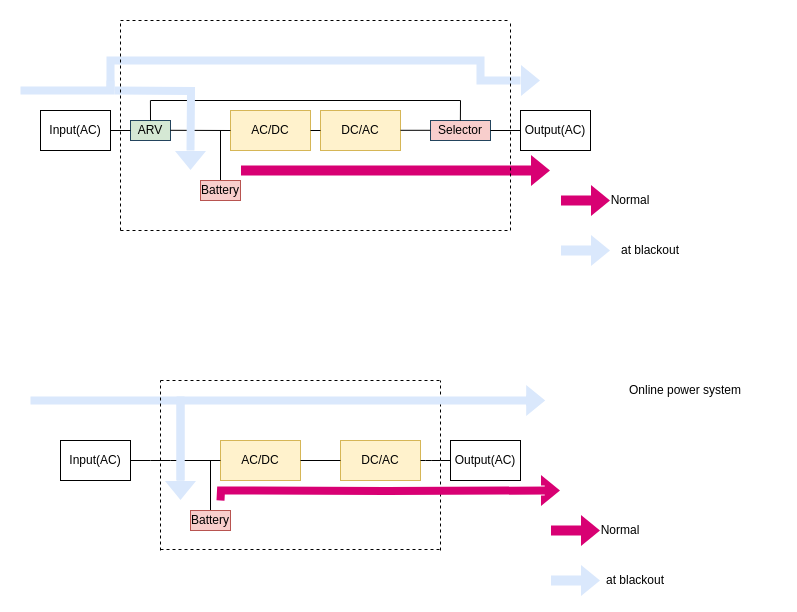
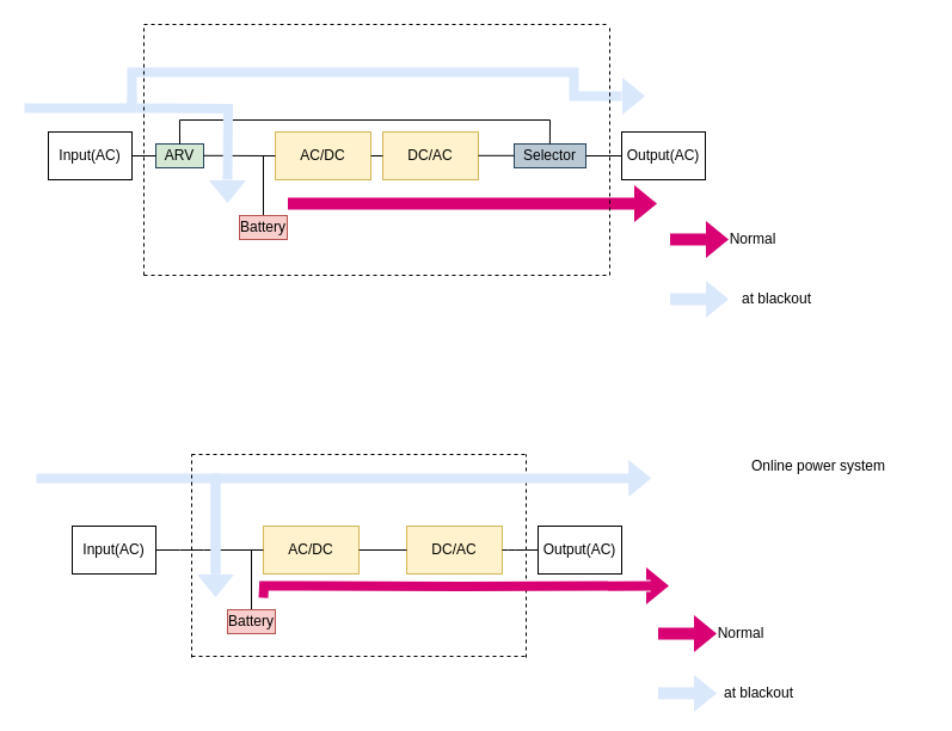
  <mxCell id="0" />
  <mxCell id="1" parent="0" />
  <mxCell id="2" value="AC/DC" style="rounded=0;whiteSpace=wrap;html=1;fillColor=#fff2cc;strokeColor=#d6b656;" vertex="1" parent="1"><mxGeometry x="230" y="110" width="80" height="40" as="geometry" /></mxCell>
  <mxCell id="3" value="DC/AC" style="rounded=0;whiteSpace=wrap;html=1;fillColor=#fff2cc;strokeColor=#d6b656;" vertex="1" parent="1"><mxGeometry x="320" y="110" width="80" height="40" as="geometry" /></mxCell>
  <mxCell id="4" style="edgeStyle=orthogonalEdgeStyle;rounded=0;orthogonalLoop=1;jettySize=auto;html=1;exitX=0;exitY=0.5;exitDx=0;exitDy=0;" edge="1" parent="1" source="5"><mxGeometry relative="1" as="geometry"><mxPoint x="140.027" y="129.96" as="targetPoint" /></mxGeometry></mxCell>
  <mxCell id="5" value="ARV" style="rounded=0;whiteSpace=wrap;html=1;fillColor=#d5e8d4;strokeColor=#23445d;" vertex="1" parent="1"><mxGeometry x="130" y="120" width="40" height="20" as="geometry" /></mxCell>
- <mxCell id="6" value="Selector" style="rounded=0;whiteSpace=wrap;html=1;fillColor=#f8cecc;strokeColor=#23445d;" vertex="1" parent="1"><mxGeometry x="430" y="120" width="60" height="20" as="geometry" /></mxCell>
+ <mxCell id="6" value="Selector" style="rounded=0;whiteSpace=wrap;html=1;fillColor=#bac8d3;strokeColor=#23445d;" vertex="1" parent="1"><mxGeometry x="430" y="120" width="60" height="20" as="geometry" /></mxCell>
  <mxCell id="7" value="" style="endArrow=none;html=1;entryX=0;entryY=0.5;entryDx=0;entryDy=0;" edge="1" parent="1" target="5"><mxGeometry width="50" height="50" relative="1" as="geometry"><mxPoint x="110" y="130" as="sourcePoint" /><mxPoint x="130" y="129.91" as="targetPoint" /></mxGeometry></mxCell>
  <mxCell id="8" value="" style="endArrow=none;html=1;entryX=0;entryY=0.5;entryDx=0;entryDy=0;" edge="1" parent="1" target="2"><mxGeometry width="50" height="50" relative="1" as="geometry"><mxPoint x="170" y="129.8" as="sourcePoint" /><mxPoint x="190" y="110" as="targetPoint" /><Array as="points"><mxPoint x="170" y="130" /></Array></mxGeometry></mxCell>
  <mxCell id="9" value="" style="endArrow=none;html=1;" edge="1" parent="1"><mxGeometry width="50" height="50" relative="1" as="geometry"><mxPoint x="400" y="129.8" as="sourcePoint" /><mxPoint x="430" y="129.8" as="targetPoint" /></mxGeometry></mxCell>
  <mxCell id="10" value="" style="endArrow=none;html=1;entryX=0;entryY=0.5;entryDx=0;entryDy=0;exitX=1;exitY=0.5;exitDx=0;exitDy=0;" edge="1" parent="1" source="2" target="3"><mxGeometry width="50" height="50" relative="1" as="geometry"><mxPoint x="300" y="140" as="sourcePoint" /><mxPoint x="310" y="129.8" as="targetPoint" /></mxGeometry></mxCell>
  <mxCell id="11" value="Input(AC)" style="rounded=0;whiteSpace=wrap;html=1;" vertex="1" parent="1"><mxGeometry x="40" y="110" width="70" height="40" as="geometry" /></mxCell>
  <mxCell id="12" value="Output(AC)" style="rounded=0;whiteSpace=wrap;html=1;" vertex="1" parent="1"><mxGeometry x="520" y="110" width="70" height="40" as="geometry" /></mxCell>
  <mxCell id="13" value="" style="endArrow=none;html=1;exitX=0;exitY=0.5;exitDx=0;exitDy=0;" edge="1" parent="1" source="12"><mxGeometry width="50" height="50" relative="1" as="geometry"><mxPoint x="120" y="140" as="sourcePoint" /><mxPoint x="490" y="130" as="targetPoint" /></mxGeometry></mxCell>
  <mxCell id="14" value="" style="endArrow=none;html=1;" edge="1" parent="1"><mxGeometry width="50" height="50" relative="1" as="geometry"><mxPoint x="150" y="120" as="sourcePoint" /><mxPoint x="149.93" y="100" as="targetPoint" /></mxGeometry></mxCell>
  <mxCell id="15" value="" style="endArrow=none;html=1;" edge="1" parent="1"><mxGeometry width="50" height="50" relative="1" as="geometry"><mxPoint x="150" y="100" as="sourcePoint" /><mxPoint x="460" y="100" as="targetPoint" /><Array as="points"><mxPoint x="150" y="100.2" /></Array></mxGeometry></mxCell>
  <mxCell id="16" value="" style="endArrow=none;html=1;" edge="1" parent="1"><mxGeometry width="50" height="50" relative="1" as="geometry"><mxPoint x="459.88" y="120" as="sourcePoint" /><mxPoint x="460" y="100" as="targetPoint" /></mxGeometry></mxCell>
  <mxCell id="17" value="" style="shape=flexArrow;endArrow=classic;html=1;fillColor=#dae8fc;strokeColor=none;" edge="1" parent="1"><mxGeometry width="50" height="50" relative="1" as="geometry"><mxPoint x="520" y="80" as="sourcePoint" /><mxPoint x="540" y="80" as="targetPoint" /></mxGeometry></mxCell>
  <mxCell id="18" value="" style="shape=filledEdge;rounded=0;fixDash=1;endArrow=none;strokeWidth=10;fillColor=#dae8fc;edgeStyle=orthogonalEdgeStyle;strokeColor=none;" edge="1" parent="1"><mxGeometry width="60" height="40" relative="1" as="geometry"><mxPoint x="520" y="80" as="sourcePoint" /><mxPoint x="110" y="90" as="targetPoint" /><Array as="points"><mxPoint x="480" y="80" /><mxPoint x="480" y="60" /><mxPoint x="110" y="60" /></Array></mxGeometry></mxCell>
  <mxCell id="19" value="" style="shape=filledEdge;rounded=0;fixDash=1;endArrow=none;strokeWidth=10;fillColor=#dae8fc;edgeStyle=orthogonalEdgeStyle;strokeColor=none;" edge="1" parent="1"><mxGeometry width="60" height="40" relative="1" as="geometry"><mxPoint x="20" y="90" as="sourcePoint" /><mxPoint x="110" y="80" as="targetPoint" /><Array as="points"><mxPoint x="110" y="90" /></Array></mxGeometry></mxCell>
  <mxCell id="20" value="" style="shape=filledEdge;rounded=0;fixDash=1;endArrow=none;strokeWidth=10;fillColor=#dae8fc;edgeStyle=orthogonalEdgeStyle;strokeColor=none;" edge="1" parent="1"><mxGeometry width="60" height="40" relative="1" as="geometry"><mxPoint x="114" y="90" as="sourcePoint" /><mxPoint x="190" y="150" as="targetPoint" /></mxGeometry></mxCell>
  <mxCell id="21" value="" style="endArrow=none;html=1;entryX=0.5;entryY=0;entryDx=0;entryDy=0;" edge="1" parent="1" target="22"><mxGeometry width="50" height="50" relative="1" as="geometry"><mxPoint x="220" y="130" as="sourcePoint" /><mxPoint x="210" y="170" as="targetPoint" /></mxGeometry></mxCell>
  <mxCell id="22" value="Battery" style="rounded=0;whiteSpace=wrap;html=1;fillColor=#f8cecc;strokeColor=#b85450;" vertex="1" parent="1"><mxGeometry x="200" y="180" width="40" height="20" as="geometry" /></mxCell>
  <mxCell id="23" value="" style="shape=flexArrow;endArrow=classic;html=1;fillColor=#dae8fc;strokeColor=none;" edge="1" parent="1"><mxGeometry width="50" height="50" relative="1" as="geometry"><mxPoint x="190" y="150" as="sourcePoint" /><mxPoint x="190" y="170" as="targetPoint" /></mxGeometry></mxCell>
  <mxCell id="24" value="" style="shape=flexArrow;endArrow=classic;html=1;fillColor=#d80073;strokeColor=none;" edge="1" parent="1"><mxGeometry width="50" height="50" relative="1" as="geometry"><mxPoint x="240" y="170" as="sourcePoint" /><mxPoint x="550" y="170" as="targetPoint" /></mxGeometry></mxCell>
  <mxCell id="25" value="" style="shape=flexArrow;endArrow=classic;html=1;fillColor=#d80073;strokeColor=none;" edge="1" parent="1" target="27"><mxGeometry width="50" height="50" relative="1" as="geometry"><mxPoint x="560" y="200" as="sourcePoint" /><mxPoint x="610" y="200" as="targetPoint" /></mxGeometry></mxCell>
  <mxCell id="26" value="" style="shape=flexArrow;endArrow=classic;html=1;fillColor=#dae8fc;strokeColor=none;" edge="1" parent="1" target="28"><mxGeometry width="50" height="50" relative="1" as="geometry"><mxPoint x="560" y="250" as="sourcePoint" /><mxPoint x="610" y="250" as="targetPoint" /></mxGeometry></mxCell>
  <mxCell id="27" value="Normal" style="text;html=1;strokeColor=none;fillColor=none;align=center;verticalAlign=middle;whiteSpace=wrap;rounded=0;" vertex="1" parent="1"><mxGeometry x="610" y="190" width="40" height="20" as="geometry" /></mxCell>
  <mxCell id="28" value="at blackout&lt;br&gt;" style="text;html=1;strokeColor=none;fillColor=none;align=center;verticalAlign=middle;whiteSpace=wrap;rounded=0;" vertex="1" parent="1"><mxGeometry x="610" y="240" width="80" height="20" as="geometry" /></mxCell>
  <mxCell id="29" value="" style="endArrow=none;dashed=1;html=1;fillColor=#ffffff;gradientColor=#ffffff;" edge="1" parent="1"><mxGeometry width="50" height="50" relative="1" as="geometry"><mxPoint x="510" y="230" as="sourcePoint" /><mxPoint x="510" y="20" as="targetPoint" /></mxGeometry></mxCell>
  <mxCell id="30" value="" style="endArrow=none;dashed=1;html=1;fillColor=#ffffff;gradientColor=#ffffff;" edge="1" parent="1"><mxGeometry width="50" height="50" relative="1" as="geometry"><mxPoint x="120" y="230" as="sourcePoint" /><mxPoint x="510" y="230" as="targetPoint" /></mxGeometry></mxCell>
  <mxCell id="31" value="" style="endArrow=none;dashed=1;html=1;fillColor=#ffffff;gradientColor=#ffffff;" edge="1" parent="1"><mxGeometry width="50" height="50" relative="1" as="geometry"><mxPoint x="120" y="230" as="sourcePoint" /><mxPoint x="120" y="20" as="targetPoint" /></mxGeometry></mxCell>
  <mxCell id="32" value="" style="endArrow=none;dashed=1;html=1;fillColor=#ffffff;gradientColor=#ffffff;" edge="1" parent="1"><mxGeometry width="50" height="50" relative="1" as="geometry"><mxPoint x="120" y="20" as="sourcePoint" /><mxPoint x="510" y="20" as="targetPoint" /></mxGeometry></mxCell>
  <mxCell id="33" value="AC/DC" style="rounded=0;whiteSpace=wrap;html=1;fillColor=#fff2cc;strokeColor=#d6b656;" vertex="1" parent="1"><mxGeometry x="220" y="440" width="80" height="40" as="geometry" /></mxCell>
  <mxCell id="34" value="DC/AC" style="rounded=0;whiteSpace=wrap;html=1;fillColor=#fff2cc;strokeColor=#d6b656;" vertex="1" parent="1"><mxGeometry x="340" y="440" width="80" height="40" as="geometry" /></mxCell>
  <mxCell id="35" value="" style="endArrow=none;html=1;entryX=0;entryY=0.5;entryDx=0;entryDy=0;exitX=1;exitY=0.5;exitDx=0;exitDy=0;" edge="1" parent="1" target="33" source="38"><mxGeometry width="50" height="50" relative="1" as="geometry"><mxPoint x="160" y="459.8" as="sourcePoint" /><mxPoint x="180" y="440" as="targetPoint" /><Array as="points"><mxPoint x="160" y="460" /></Array></mxGeometry></mxCell>
  <mxCell id="36" value="" style="endArrow=none;html=1;exitX=1;exitY=0.5;exitDx=0;exitDy=0;" edge="1" parent="1" source="34"><mxGeometry width="50" height="50" relative="1" as="geometry"><mxPoint x="400" y="459.95" as="sourcePoint" /><mxPoint x="450" y="460" as="targetPoint" /><Array as="points"><mxPoint x="430" y="460" /></Array></mxGeometry></mxCell>
  <mxCell id="37" value="" style="endArrow=none;html=1;entryX=0;entryY=0.5;entryDx=0;entryDy=0;exitX=1;exitY=0.5;exitDx=0;exitDy=0;" edge="1" parent="1" source="33" target="34"><mxGeometry width="50" height="50" relative="1" as="geometry"><mxPoint x="290" y="470" as="sourcePoint" /><mxPoint x="300" y="459.8" as="targetPoint" /></mxGeometry></mxCell>
  <mxCell id="38" value="Input(AC)" style="rounded=0;whiteSpace=wrap;html=1;" vertex="1" parent="1"><mxGeometry x="60" y="440" width="70" height="40" as="geometry" /></mxCell>
  <mxCell id="39" value="Output(AC)" style="rounded=0;whiteSpace=wrap;html=1;" vertex="1" parent="1"><mxGeometry x="450" y="440" width="70" height="40" as="geometry" /></mxCell>
  <mxCell id="40" value="" style="shape=filledEdge;rounded=0;fixDash=1;endArrow=none;strokeWidth=10;fillColor=#dae8fc;edgeStyle=orthogonalEdgeStyle;strokeColor=none;" edge="1" parent="1"><mxGeometry width="60" height="40" relative="1" as="geometry"><mxPoint x="40" y="400" as="sourcePoint" /><mxPoint x="180" y="480" as="targetPoint" /><Array as="points"><mxPoint x="30" y="400" /><mxPoint x="180" y="400" /></Array></mxGeometry></mxCell>
  <mxCell id="41" value="" style="endArrow=none;html=1;entryX=0.5;entryY=0;entryDx=0;entryDy=0;" edge="1" parent="1" target="42"><mxGeometry width="50" height="50" relative="1" as="geometry"><mxPoint x="210" y="460" as="sourcePoint" /><mxPoint x="200" y="500" as="targetPoint" /></mxGeometry></mxCell>
  <mxCell id="42" value="Battery" style="rounded=0;whiteSpace=wrap;html=1;fillColor=#f8cecc;strokeColor=#b85450;" vertex="1" parent="1"><mxGeometry x="190" y="510" width="40" height="20" as="geometry" /></mxCell>
  <mxCell id="43" value="" style="shape=flexArrow;endArrow=classic;html=1;fillColor=#dae8fc;strokeColor=none;" edge="1" parent="1"><mxGeometry width="50" height="50" relative="1" as="geometry"><mxPoint x="180" y="480" as="sourcePoint" /><mxPoint x="180" y="500" as="targetPoint" /></mxGeometry></mxCell>
  <mxCell id="44" value="" style="shape=flexArrow;endArrow=classic;html=1;fillColor=#d80073;strokeColor=none;" edge="1" parent="1"><mxGeometry width="50" height="50" relative="1" as="geometry"><mxPoint x="543.733" y="490" as="sourcePoint" /><mxPoint x="560" y="490" as="targetPoint" /></mxGeometry></mxCell>
  <mxCell id="45" value="" style="shape=flexArrow;endArrow=classic;html=1;fillColor=#d80073;strokeColor=none;" edge="1" parent="1" target="47"><mxGeometry width="50" height="50" relative="1" as="geometry"><mxPoint x="550" y="530" as="sourcePoint" /><mxPoint x="600" y="530" as="targetPoint" /></mxGeometry></mxCell>
  <mxCell id="46" value="" style="shape=flexArrow;endArrow=classic;html=1;fillColor=#dae8fc;strokeColor=none;" edge="1" parent="1" target="48"><mxGeometry width="50" height="50" relative="1" as="geometry"><mxPoint x="550" y="580" as="sourcePoint" /><mxPoint x="600" y="580" as="targetPoint" /></mxGeometry></mxCell>
  <mxCell id="47" value="Normal" style="text;html=1;strokeColor=none;fillColor=none;align=center;verticalAlign=middle;whiteSpace=wrap;rounded=0;" vertex="1" parent="1"><mxGeometry x="600" y="520" width="40" height="20" as="geometry" /></mxCell>
  <mxCell id="48" value="at blackout&lt;br&gt;" style="text;html=1;strokeColor=none;fillColor=none;align=center;verticalAlign=middle;whiteSpace=wrap;rounded=0;" vertex="1" parent="1"><mxGeometry x="600" y="570" width="70" height="20" as="geometry" /></mxCell>
  <mxCell id="49" value="" style="endArrow=none;dashed=1;html=1;fillColor=#ffffff;gradientColor=#ffffff;" edge="1" parent="1"><mxGeometry width="50" height="50" relative="1" as="geometry"><mxPoint x="440" y="550" as="sourcePoint" /><mxPoint x="440" y="380" as="targetPoint" /></mxGeometry></mxCell>
  <mxCell id="50" value="" style="endArrow=none;dashed=1;html=1;fillColor=#ffffff;gradientColor=#ffffff;" edge="1" parent="1"><mxGeometry width="50" height="50" relative="1" as="geometry"><mxPoint x="160" y="549" as="sourcePoint" /><mxPoint x="440" y="549" as="targetPoint" /></mxGeometry></mxCell>
  <mxCell id="51" value="" style="endArrow=none;dashed=1;html=1;fillColor=#ffffff;gradientColor=#ffffff;" edge="1" parent="1"><mxGeometry width="50" height="50" relative="1" as="geometry"><mxPoint x="160" y="550" as="sourcePoint" /><mxPoint x="160" y="380" as="targetPoint" /></mxGeometry></mxCell>
  <mxCell id="52" value="" style="endArrow=none;dashed=1;html=1;fillColor=#ffffff;gradientColor=#ffffff;" edge="1" parent="1"><mxGeometry width="50" height="50" relative="1" as="geometry"><mxPoint x="160" y="380" as="sourcePoint" /><mxPoint x="440" y="380" as="targetPoint" /></mxGeometry></mxCell>
  <mxCell id="53" value="Online power system" style="text;html=1;strokeColor=none;fillColor=none;align=center;verticalAlign=middle;whiteSpace=wrap;rounded=0;" vertex="1" parent="1"><mxGeometry x="595" y="380" width="180" height="20" as="geometry" /></mxCell>
  <mxCell id="54" value="" style="shape=filledEdge;rounded=0;fixDash=1;endArrow=none;strokeWidth=10;fillColor=#dae8fc;edgeStyle=orthogonalEdgeStyle;strokeColor=none;" edge="1" parent="1"><mxGeometry width="60" height="40" relative="1" as="geometry"><mxPoint x="530" y="400" as="sourcePoint" /><mxPoint x="180" y="480" as="targetPoint" /><Array as="points"><mxPoint x="180" y="400" /></Array></mxGeometry></mxCell>
  <mxCell id="55" value="" style="shape=flexArrow;endArrow=classic;html=1;fillColor=#dae8fc;strokeColor=none;" edge="1" parent="1"><mxGeometry width="50" height="50" relative="1" as="geometry"><mxPoint x="525" y="400" as="sourcePoint" /><mxPoint x="545.2" y="400" as="targetPoint" /><Array as="points"><mxPoint x="525.2" y="400" /></Array></mxGeometry></mxCell>
  <mxCell id="56" value="" style="shape=filledEdge;rounded=0;fixDash=1;endArrow=none;strokeWidth=10;fillColor=#d80073;edgeStyle=orthogonalEdgeStyle;strokeColor=none;" edge="1" parent="1"><mxGeometry width="60" height="40" relative="1" as="geometry"><mxPoint x="550" y="490" as="sourcePoint" /><mxPoint x="220" y="500" as="targetPoint" /></mxGeometry></mxCell>
